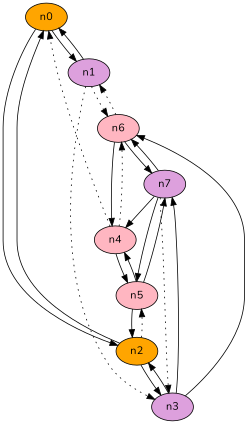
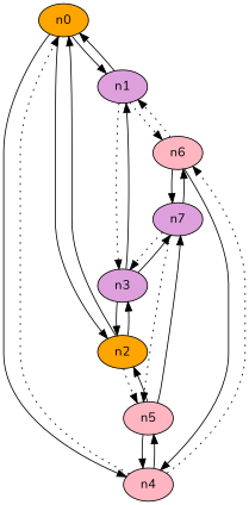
  digraph {
    fontname=Nunito
    node [fillcolor=plum fontname=Nunito style=filled]
    edge [d=300.0 fontname=Nunito style=solid]
    n0 [fillcolor=orange p="0.0,0.0"]
    n1 [p="10000.0,0.0"]
    n2 [fillcolor=orange p="0.0,10000.0"]
    n4 [fillcolor=lightpink p="3000.0,3000.0"]
    n3 [p="10000.0,10000.0"]
    n6 [fillcolor=lightpink p="7000.0,3000.0"]
    n5 [fillcolor=lightpink p="3000.0,7000.0"]
    n7 [p="7000.0,7000.0"]
    n0 -> n1
    n0 -> n2
-   n7 -> n4
+   n0 -> n4
    n1 -> n0
    n1 -> n3 [style=dotted]
    n1 -> n6 [style=dotted]
    n2 -> n0
    n2 -> n3
    n2 -> n5 [style=dotted]
    n4 -> n0 [style=dotted]
    n4 -> n6 [style=dotted]
    n4 -> n5
-   n3 -> n6
+   n3 -> n1
    n3 -> n2
    n3 -> n7
    n6 -> n1 [style=dotted]
    n6 -> n4
    n6 -> n7
    n5 -> n2
    n5 -> n4
    n5 -> n7
    n7 -> n3 [style=dotted]
    n7 -> n6
-   n7 -> n5
+   n7 -> n5 [style=dotted]
  }
